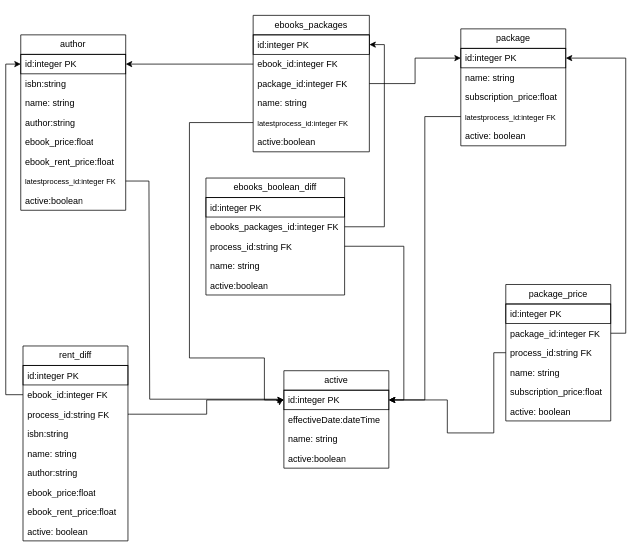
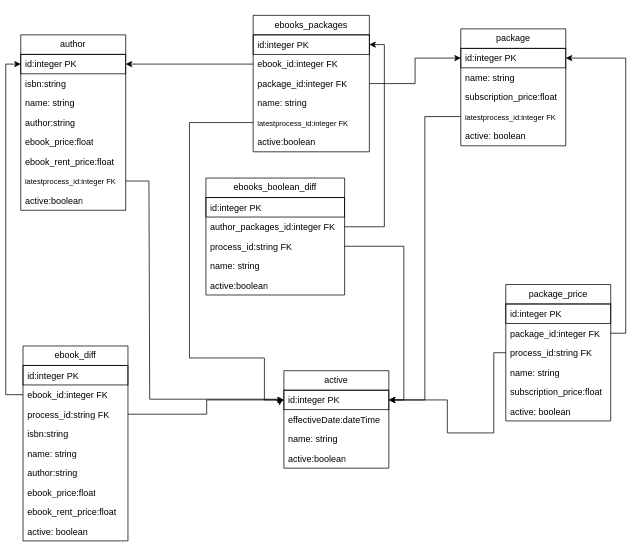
  <mxCell id="0" />
  <mxCell id="1" parent="0" />
  <mxCell id="2" value="author" style="swimlane;fontStyle=0;childLayout=stackLayout;horizontal=1;startSize=26;fillColor=none;horizontalStack=0;resizeParent=1;resizeParentMax=0;resizeLast=0;collapsible=1;marginBottom=0;whiteSpace=wrap;html=1;" parent="1" vertex="1"><mxGeometry x="20" y="46" width="140" height="234" as="geometry" /></mxCell>
  <mxCell id="3" value="id:integer PK" style="text;strokeColor=default;fillColor=none;align=left;verticalAlign=top;spacingLeft=4;spacingRight=4;overflow=hidden;rotatable=0;points=[[0,0.5],[1,0.5]];portConstraint=eastwest;whiteSpace=wrap;html=1;" parent="2" vertex="1"><mxGeometry y="26" width="140" height="26" as="geometry" /></mxCell>
  <mxCell id="4" value="isbn:string" style="text;strokeColor=none;fillColor=none;align=left;verticalAlign=top;spacingLeft=4;spacingRight=4;overflow=hidden;rotatable=0;points=[[0,0.5],[1,0.5]];portConstraint=eastwest;whiteSpace=wrap;html=1;" vertex="1" parent="2"><mxGeometry y="52" width="140" height="26" as="geometry" /></mxCell>
  <mxCell id="5" value="name: string" style="text;strokeColor=none;fillColor=none;align=left;verticalAlign=top;spacingLeft=4;spacingRight=4;overflow=hidden;rotatable=0;points=[[0,0.5],[1,0.5]];portConstraint=eastwest;whiteSpace=wrap;html=1;" parent="2" vertex="1"><mxGeometry y="78" width="140" height="26" as="geometry" /></mxCell>
  <mxCell id="6" value="" style="endArrow=none;html=1;rounded=0;" edge="1" parent="2"><mxGeometry width="50" height="50" relative="1" as="geometry"><mxPoint y="140" as="sourcePoint" /><mxPoint x="2.274e-13" y="140" as="targetPoint" /></mxGeometry></mxCell>
  <mxCell id="7" value="author:string" style="text;strokeColor=none;fillColor=none;align=left;verticalAlign=top;spacingLeft=4;spacingRight=4;overflow=hidden;rotatable=0;points=[[0,0.5],[1,0.5]];portConstraint=eastwest;whiteSpace=wrap;html=1;" vertex="1" parent="2"><mxGeometry y="104" width="140" height="26" as="geometry" /></mxCell>
  <mxCell id="8" value="ebook_price:float" style="text;strokeColor=none;fillColor=none;align=left;verticalAlign=top;spacingLeft=4;spacingRight=4;overflow=hidden;rotatable=0;points=[[0,0.5],[1,0.5]];portConstraint=eastwest;whiteSpace=wrap;html=1;" vertex="1" parent="2"><mxGeometry y="130" width="140" height="26" as="geometry" /></mxCell>
  <mxCell id="9" value="ebook_rent_price:float" style="text;strokeColor=none;fillColor=none;align=left;verticalAlign=top;spacingLeft=4;spacingRight=4;overflow=hidden;rotatable=0;points=[[0,0.5],[1,0.5]];portConstraint=eastwest;whiteSpace=wrap;html=1;" vertex="1" parent="2"><mxGeometry y="156" width="140" height="26" as="geometry" /></mxCell>
  <mxCell id="10" value="&lt;font style=&quot;font-size: 10px;&quot;&gt;latestprocess_id:integer FK&lt;/font&gt;" style="text;strokeColor=none;fillColor=none;align=left;verticalAlign=top;spacingLeft=4;spacingRight=4;overflow=hidden;rotatable=0;points=[[0,0.5],[1,0.5]];portConstraint=eastwest;whiteSpace=wrap;html=1;" parent="2" vertex="1"><mxGeometry y="182" width="140" height="26" as="geometry" /></mxCell>
  <mxCell id="11" value="active:boolean" style="text;strokeColor=none;fillColor=none;align=left;verticalAlign=top;spacingLeft=4;spacingRight=4;overflow=hidden;rotatable=0;points=[[0,0.5],[1,0.5]];portConstraint=eastwest;whiteSpace=wrap;html=1;" vertex="1" parent="2"><mxGeometry y="208" width="140" height="26" as="geometry" /></mxCell>
  <mxCell id="12" value="package" style="swimlane;fontStyle=0;childLayout=stackLayout;horizontal=1;startSize=26;fillColor=none;horizontalStack=0;resizeParent=1;resizeParentMax=0;resizeLast=0;collapsible=1;marginBottom=0;whiteSpace=wrap;html=1;" parent="1" vertex="1"><mxGeometry x="607" y="38" width="140" height="156" as="geometry" /></mxCell>
  <mxCell id="13" value="id:integer PK" style="text;strokeColor=default;fillColor=none;align=left;verticalAlign=top;spacingLeft=4;spacingRight=4;overflow=hidden;rotatable=0;points=[[0,0.5],[1,0.5]];portConstraint=eastwest;whiteSpace=wrap;html=1;" parent="12" vertex="1"><mxGeometry y="26" width="140" height="26" as="geometry" /></mxCell>
  <mxCell id="14" value="name: string" style="text;strokeColor=none;fillColor=none;align=left;verticalAlign=top;spacingLeft=4;spacingRight=4;overflow=hidden;rotatable=0;points=[[0,0.5],[1,0.5]];portConstraint=eastwest;whiteSpace=wrap;html=1;" parent="12" vertex="1"><mxGeometry y="52" width="140" height="26" as="geometry" /></mxCell>
  <mxCell id="15" value="subscription_price:float" style="text;strokeColor=none;fillColor=none;align=left;verticalAlign=top;spacingLeft=4;spacingRight=4;overflow=hidden;rotatable=0;points=[[0,0.5],[1,0.5]];portConstraint=eastwest;whiteSpace=wrap;html=1;" vertex="1" parent="12"><mxGeometry y="78" width="140" height="26" as="geometry" /></mxCell>
  <mxCell id="16" value="&lt;span style=&quot;font-size: 10px;&quot;&gt;latestprocess_id:integer FK&lt;/span&gt;" style="text;strokeColor=none;fillColor=none;align=left;verticalAlign=top;spacingLeft=4;spacingRight=4;overflow=hidden;rotatable=0;points=[[0,0.5],[1,0.5]];portConstraint=eastwest;whiteSpace=wrap;html=1;" parent="12" vertex="1"><mxGeometry y="104" width="140" height="26" as="geometry" /></mxCell>
  <mxCell id="17" value="active: boolean" style="text;strokeColor=none;fillColor=none;align=left;verticalAlign=top;spacingLeft=4;spacingRight=4;overflow=hidden;rotatable=0;points=[[0,0.5],[1,0.5]];portConstraint=eastwest;whiteSpace=wrap;html=1;" parent="12" vertex="1"><mxGeometry y="130" width="140" height="26" as="geometry" /></mxCell>
  <mxCell id="18" value="package_price" style="swimlane;fontStyle=0;childLayout=stackLayout;horizontal=1;startSize=26;fillColor=none;horizontalStack=0;resizeParent=1;resizeParentMax=0;resizeLast=0;collapsible=1;marginBottom=0;whiteSpace=wrap;html=1;" parent="1" vertex="1"><mxGeometry x="667" y="379" width="140" height="182" as="geometry" /></mxCell>
  <mxCell id="19" value="id:integer PK" style="text;strokeColor=default;fillColor=none;align=left;verticalAlign=top;spacingLeft=4;spacingRight=4;overflow=hidden;rotatable=0;points=[[0,0.5],[1,0.5]];portConstraint=eastwest;whiteSpace=wrap;html=1;" parent="18" vertex="1"><mxGeometry y="26" width="140" height="26" as="geometry" /></mxCell>
  <mxCell id="20" value="package_id:integer FK" style="text;strokeColor=none;fillColor=none;align=left;verticalAlign=top;spacingLeft=4;spacingRight=4;overflow=hidden;rotatable=0;points=[[0,0.5],[1,0.5]];portConstraint=eastwest;whiteSpace=wrap;html=1;" parent="18" vertex="1"><mxGeometry y="52" width="140" height="26" as="geometry" /></mxCell>
  <mxCell id="21" value="process_id:string FK" style="text;strokeColor=none;fillColor=none;align=left;verticalAlign=top;spacingLeft=4;spacingRight=4;overflow=hidden;rotatable=0;points=[[0,0.5],[1,0.5]];portConstraint=eastwest;whiteSpace=wrap;html=1;" parent="18" vertex="1"><mxGeometry y="78" width="140" height="26" as="geometry" /></mxCell>
  <mxCell id="22" value="name: string" style="text;strokeColor=none;fillColor=none;align=left;verticalAlign=top;spacingLeft=4;spacingRight=4;overflow=hidden;rotatable=0;points=[[0,0.5],[1,0.5]];portConstraint=eastwest;whiteSpace=wrap;html=1;" vertex="1" parent="18"><mxGeometry y="104" width="140" height="26" as="geometry" /></mxCell>
  <mxCell id="23" value="subscription_price:float" style="text;strokeColor=none;fillColor=none;align=left;verticalAlign=top;spacingLeft=4;spacingRight=4;overflow=hidden;rotatable=0;points=[[0,0.5],[1,0.5]];portConstraint=eastwest;whiteSpace=wrap;html=1;" vertex="1" parent="18"><mxGeometry y="130" width="140" height="26" as="geometry" /></mxCell>
  <mxCell id="24" value="active: boolean" style="text;strokeColor=none;fillColor=none;align=left;verticalAlign=top;spacingLeft=4;spacingRight=4;overflow=hidden;rotatable=0;points=[[0,0.5],[1,0.5]];portConstraint=eastwest;whiteSpace=wrap;html=1;" parent="18" vertex="1"><mxGeometry y="156" width="140" height="26" as="geometry" /></mxCell>
- <mxCell id="25" value="rent_diff" style="swimlane;fontStyle=0;childLayout=stackLayout;horizontal=1;startSize=26;fillColor=none;horizontalStack=0;resizeParent=1;resizeParentMax=0;resizeLast=0;collapsible=1;marginBottom=0;whiteSpace=wrap;html=1;" parent="1" vertex="1"><mxGeometry x="23" y="461" width="140" height="260" as="geometry" /></mxCell>
+ <mxCell id="25" value="ebook_diff" style="swimlane;fontStyle=0;childLayout=stackLayout;horizontal=1;startSize=26;fillColor=none;horizontalStack=0;resizeParent=1;resizeParentMax=0;resizeLast=0;collapsible=1;marginBottom=0;whiteSpace=wrap;html=1;" parent="1" vertex="1"><mxGeometry x="23" y="461" width="140" height="260" as="geometry" /></mxCell>
  <mxCell id="26" value="id:integer PK" style="text;strokeColor=default;fillColor=none;align=left;verticalAlign=top;spacingLeft=4;spacingRight=4;overflow=hidden;rotatable=0;points=[[0,0.5],[1,0.5]];portConstraint=eastwest;whiteSpace=wrap;html=1;" parent="25" vertex="1"><mxGeometry y="26" width="140" height="26" as="geometry" /></mxCell>
  <mxCell id="27" value="ebook_id:integer FK" style="text;strokeColor=none;fillColor=none;align=left;verticalAlign=top;spacingLeft=4;spacingRight=4;overflow=hidden;rotatable=0;points=[[0,0.5],[1,0.5]];portConstraint=eastwest;whiteSpace=wrap;html=1;" parent="25" vertex="1"><mxGeometry y="52" width="140" height="26" as="geometry" /></mxCell>
  <mxCell id="28" value="process_id:string FK" style="text;strokeColor=none;fillColor=none;align=left;verticalAlign=top;spacingLeft=4;spacingRight=4;overflow=hidden;rotatable=0;points=[[0,0.5],[1,0.5]];portConstraint=eastwest;whiteSpace=wrap;html=1;" parent="25" vertex="1"><mxGeometry y="78" width="140" height="26" as="geometry" /></mxCell>
  <mxCell id="29" value="isbn:string" style="text;strokeColor=none;fillColor=none;align=left;verticalAlign=top;spacingLeft=4;spacingRight=4;overflow=hidden;rotatable=0;points=[[0,0.5],[1,0.5]];portConstraint=eastwest;whiteSpace=wrap;html=1;" vertex="1" parent="25"><mxGeometry y="104" width="140" height="26" as="geometry" /></mxCell>
  <mxCell id="30" value="name: string" style="text;strokeColor=none;fillColor=none;align=left;verticalAlign=top;spacingLeft=4;spacingRight=4;overflow=hidden;rotatable=0;points=[[0,0.5],[1,0.5]];portConstraint=eastwest;whiteSpace=wrap;html=1;" parent="25" vertex="1"><mxGeometry y="130" width="140" height="26" as="geometry" /></mxCell>
  <mxCell id="31" value="author:string" style="text;strokeColor=none;fillColor=none;align=left;verticalAlign=top;spacingLeft=4;spacingRight=4;overflow=hidden;rotatable=0;points=[[0,0.5],[1,0.5]];portConstraint=eastwest;whiteSpace=wrap;html=1;" vertex="1" parent="25"><mxGeometry y="156" width="140" height="26" as="geometry" /></mxCell>
  <mxCell id="32" value="ebook_price:float" style="text;strokeColor=none;fillColor=none;align=left;verticalAlign=top;spacingLeft=4;spacingRight=4;overflow=hidden;rotatable=0;points=[[0,0.5],[1,0.5]];portConstraint=eastwest;whiteSpace=wrap;html=1;" vertex="1" parent="25"><mxGeometry y="182" width="140" height="26" as="geometry" /></mxCell>
  <mxCell id="33" value="ebook_rent_price:float" style="text;strokeColor=none;fillColor=none;align=left;verticalAlign=top;spacingLeft=4;spacingRight=4;overflow=hidden;rotatable=0;points=[[0,0.5],[1,0.5]];portConstraint=eastwest;whiteSpace=wrap;html=1;" parent="25" vertex="1"><mxGeometry y="208" width="140" height="26" as="geometry" /></mxCell>
  <mxCell id="34" value="active: boolean" style="text;strokeColor=none;fillColor=none;align=left;verticalAlign=top;spacingLeft=4;spacingRight=4;overflow=hidden;rotatable=0;points=[[0,0.5],[1,0.5]];portConstraint=eastwest;whiteSpace=wrap;html=1;" vertex="1" parent="25"><mxGeometry y="234" width="140" height="26" as="geometry" /></mxCell>
  <mxCell id="35" style="edgeStyle=orthogonalEdgeStyle;rounded=0;orthogonalLoop=1;jettySize=auto;html=1;exitX=0;exitY=0.5;exitDx=0;exitDy=0;entryX=0;entryY=0.5;entryDx=0;entryDy=0;" parent="1" source="27" target="3" edge="1"><mxGeometry relative="1" as="geometry" /></mxCell>
  <mxCell id="36" style="edgeStyle=orthogonalEdgeStyle;rounded=0;orthogonalLoop=1;jettySize=auto;html=1;exitX=1;exitY=0.5;exitDx=0;exitDy=0;entryX=1;entryY=0.5;entryDx=0;entryDy=0;" parent="1" source="20" target="13" edge="1"><mxGeometry relative="1" as="geometry" /></mxCell>
  <mxCell id="37" value="ebooks_packages" style="swimlane;fontStyle=0;childLayout=stackLayout;horizontal=1;startSize=26;fillColor=none;horizontalStack=0;resizeParent=1;resizeParentMax=0;resizeLast=0;collapsible=1;marginBottom=0;whiteSpace=wrap;html=1;" parent="1" vertex="1"><mxGeometry x="330" y="20" width="155" height="182" as="geometry" /></mxCell>
  <mxCell id="38" value="id:integer PK" style="text;strokeColor=default;fillColor=none;align=left;verticalAlign=top;spacingLeft=4;spacingRight=4;overflow=hidden;rotatable=0;points=[[0,0.5],[1,0.5]];portConstraint=eastwest;whiteSpace=wrap;html=1;" parent="37" vertex="1"><mxGeometry y="26" width="155" height="26" as="geometry" /></mxCell>
  <mxCell id="39" value="ebook_id:integer FK" style="text;strokeColor=none;fillColor=none;align=left;verticalAlign=top;spacingLeft=4;spacingRight=4;overflow=hidden;rotatable=0;points=[[0,0.5],[1,0.5]];portConstraint=eastwest;whiteSpace=wrap;html=1;" parent="37" vertex="1"><mxGeometry y="52" width="155" height="26" as="geometry" /></mxCell>
  <mxCell id="40" value="package_id:integer FK" style="text;strokeColor=none;fillColor=none;align=left;verticalAlign=top;spacingLeft=4;spacingRight=4;overflow=hidden;rotatable=0;points=[[0,0.5],[1,0.5]];portConstraint=eastwest;whiteSpace=wrap;html=1;" parent="37" vertex="1"><mxGeometry y="78" width="155" height="26" as="geometry" /></mxCell>
  <mxCell id="41" value="name: string" style="text;strokeColor=none;fillColor=none;align=left;verticalAlign=top;spacingLeft=4;spacingRight=4;overflow=hidden;rotatable=0;points=[[0,0.5],[1,0.5]];portConstraint=eastwest;whiteSpace=wrap;html=1;" parent="37" vertex="1"><mxGeometry y="104" width="155" height="26" as="geometry" /></mxCell>
  <mxCell id="42" value="&lt;span style=&quot;font-size: 10px;&quot;&gt;latestprocess_id:integer FK&lt;/span&gt;" style="text;strokeColor=none;fillColor=none;align=left;verticalAlign=top;spacingLeft=4;spacingRight=4;overflow=hidden;rotatable=0;points=[[0,0.5],[1,0.5]];portConstraint=eastwest;whiteSpace=wrap;html=1;" parent="37" vertex="1"><mxGeometry y="130" width="155" height="26" as="geometry" /></mxCell>
  <mxCell id="43" value="active:boolean" style="text;strokeColor=none;fillColor=none;align=left;verticalAlign=top;spacingLeft=4;spacingRight=4;overflow=hidden;rotatable=0;points=[[0,0.5],[1,0.5]];portConstraint=eastwest;whiteSpace=wrap;html=1;" parent="37" vertex="1"><mxGeometry y="156" width="155" height="26" as="geometry" /></mxCell>
  <mxCell id="44" style="edgeStyle=orthogonalEdgeStyle;rounded=0;orthogonalLoop=1;jettySize=auto;html=1;exitX=1;exitY=0.5;exitDx=0;exitDy=0;entryX=0;entryY=0.5;entryDx=0;entryDy=0;" parent="1" source="40" target="13" edge="1"><mxGeometry relative="1" as="geometry" /></mxCell>
  <mxCell id="45" style="edgeStyle=orthogonalEdgeStyle;rounded=0;orthogonalLoop=1;jettySize=auto;html=1;exitX=0;exitY=0.5;exitDx=0;exitDy=0;entryX=1;entryY=0.5;entryDx=0;entryDy=0;" parent="1" source="39" target="3" edge="1"><mxGeometry relative="1" as="geometry" /></mxCell>
  <mxCell id="46" style="edgeStyle=orthogonalEdgeStyle;rounded=0;orthogonalLoop=1;jettySize=auto;html=1;entryX=1;entryY=0.5;entryDx=0;entryDy=0;" parent="1" source="50" target="54" edge="1"><mxGeometry relative="1" as="geometry" /></mxCell>
  <mxCell id="47" value="ebooks_boolean_diff" style="swimlane;fontStyle=0;childLayout=stackLayout;horizontal=1;startSize=26;fillColor=none;horizontalStack=0;resizeParent=1;resizeParentMax=0;resizeLast=0;collapsible=1;marginBottom=0;whiteSpace=wrap;html=1;" parent="1" vertex="1"><mxGeometry x="267" y="237" width="185" height="156" as="geometry" /></mxCell>
  <mxCell id="48" value="id:integer PK" style="text;strokeColor=default;fillColor=none;align=left;verticalAlign=top;spacingLeft=4;spacingRight=4;overflow=hidden;rotatable=0;points=[[0,0.5],[1,0.5]];portConstraint=eastwest;whiteSpace=wrap;html=1;" parent="47" vertex="1"><mxGeometry y="26" width="185" height="26" as="geometry" /></mxCell>
- <mxCell id="49" value="ebooks_packages_id:integer FK" style="text;strokeColor=none;fillColor=none;align=left;verticalAlign=top;spacingLeft=4;spacingRight=4;overflow=hidden;rotatable=0;points=[[0,0.5],[1,0.5]];portConstraint=eastwest;whiteSpace=wrap;html=1;" parent="47" vertex="1"><mxGeometry y="52" width="185" height="26" as="geometry" /></mxCell>
+ <mxCell id="49" value="author_packages_id:integer FK" style="text;strokeColor=none;fillColor=none;align=left;verticalAlign=top;spacingLeft=4;spacingRight=4;overflow=hidden;rotatable=0;points=[[0,0.5],[1,0.5]];portConstraint=eastwest;whiteSpace=wrap;html=1;" parent="47" vertex="1"><mxGeometry y="52" width="185" height="26" as="geometry" /></mxCell>
  <mxCell id="50" value="process_id:string FK" style="text;strokeColor=none;fillColor=none;align=left;verticalAlign=top;spacingLeft=4;spacingRight=4;overflow=hidden;rotatable=0;points=[[0,0.5],[1,0.5]];portConstraint=eastwest;whiteSpace=wrap;html=1;" parent="47" vertex="1"><mxGeometry y="78" width="185" height="26" as="geometry" /></mxCell>
  <mxCell id="51" value="name: string" style="text;strokeColor=none;fillColor=none;align=left;verticalAlign=top;spacingLeft=4;spacingRight=4;overflow=hidden;rotatable=0;points=[[0,0.5],[1,0.5]];portConstraint=eastwest;whiteSpace=wrap;html=1;" parent="47" vertex="1"><mxGeometry y="104" width="185" height="26" as="geometry" /></mxCell>
  <mxCell id="52" value="active:boolean" style="text;strokeColor=none;fillColor=none;align=left;verticalAlign=top;spacingLeft=4;spacingRight=4;overflow=hidden;rotatable=0;points=[[0,0.5],[1,0.5]];portConstraint=eastwest;whiteSpace=wrap;html=1;" parent="47" vertex="1"><mxGeometry y="130" width="185" height="26" as="geometry" /></mxCell>
  <mxCell id="53" value="active" style="swimlane;fontStyle=0;childLayout=stackLayout;horizontal=1;startSize=26;fillColor=none;horizontalStack=0;resizeParent=1;resizeParentMax=0;resizeLast=0;collapsible=1;marginBottom=0;whiteSpace=wrap;html=1;" parent="1" vertex="1"><mxGeometry x="371" y="494" width="140" height="130" as="geometry" /></mxCell>
  <mxCell id="54" value="id:integer PK" style="text;strokeColor=default;fillColor=none;align=left;verticalAlign=top;spacingLeft=4;spacingRight=4;overflow=hidden;rotatable=0;points=[[0,0.5],[1,0.5]];portConstraint=eastwest;whiteSpace=wrap;html=1;" parent="53" vertex="1"><mxGeometry y="26" width="140" height="26" as="geometry" /></mxCell>
  <mxCell id="55" value="effectiveDate:dateTime" style="text;strokeColor=none;fillColor=none;align=left;verticalAlign=top;spacingLeft=4;spacingRight=4;overflow=hidden;rotatable=0;points=[[0,0.5],[1,0.5]];portConstraint=eastwest;whiteSpace=wrap;html=1;" parent="53" vertex="1"><mxGeometry y="52" width="140" height="26" as="geometry" /></mxCell>
  <mxCell id="56" value="name: string" style="text;strokeColor=none;fillColor=none;align=left;verticalAlign=top;spacingLeft=4;spacingRight=4;overflow=hidden;rotatable=0;points=[[0,0.5],[1,0.5]];portConstraint=eastwest;whiteSpace=wrap;html=1;" parent="53" vertex="1"><mxGeometry y="78" width="140" height="26" as="geometry" /></mxCell>
  <mxCell id="57" value="active:boolean" style="text;strokeColor=none;fillColor=none;align=left;verticalAlign=top;spacingLeft=4;spacingRight=4;overflow=hidden;rotatable=0;points=[[0,0.5],[1,0.5]];portConstraint=eastwest;whiteSpace=wrap;html=1;" vertex="1" parent="53"><mxGeometry y="104" width="140" height="26" as="geometry" /></mxCell>
  <mxCell id="58" style="edgeStyle=orthogonalEdgeStyle;rounded=0;orthogonalLoop=1;jettySize=auto;html=1;exitX=1;exitY=0.5;exitDx=0;exitDy=0;entryX=0;entryY=0.5;entryDx=0;entryDy=0;" parent="1" source="28" target="54" edge="1"><mxGeometry relative="1" as="geometry"><Array as="points"><mxPoint x="165" y="552" /><mxPoint x="268" y="552" /><mxPoint x="268" y="533" /></Array></mxGeometry></mxCell>
  <mxCell id="59" style="edgeStyle=orthogonalEdgeStyle;rounded=0;orthogonalLoop=1;jettySize=auto;html=1;exitX=0;exitY=0.5;exitDx=0;exitDy=0;entryX=1;entryY=0.5;entryDx=0;entryDy=0;" parent="1" source="21" target="54" edge="1"><mxGeometry relative="1" as="geometry"><Array as="points"><mxPoint x="651" y="470" /><mxPoint x="651" y="577" /><mxPoint x="589" y="577" /><mxPoint x="589" y="533" /></Array></mxGeometry></mxCell>
  <mxCell id="60" style="edgeStyle=orthogonalEdgeStyle;rounded=0;orthogonalLoop=1;jettySize=auto;html=1;exitX=1;exitY=0.5;exitDx=0;exitDy=0;entryX=1;entryY=0.5;entryDx=0;entryDy=0;" parent="1" source="49" target="38" edge="1"><mxGeometry relative="1" as="geometry" /></mxCell>
  <mxCell id="61" style="edgeStyle=orthogonalEdgeStyle;rounded=0;orthogonalLoop=1;jettySize=auto;html=1;exitX=0;exitY=0.5;exitDx=0;exitDy=0;entryX=0;entryY=0.5;entryDx=0;entryDy=0;" parent="1" source="42" target="54" edge="1"><mxGeometry relative="1" as="geometry"><Array as="points"><mxPoint x="245" y="163" /><mxPoint x="245" y="477" /><mxPoint x="345" y="477" /><mxPoint x="345" y="533" /></Array></mxGeometry></mxCell>
  <mxCell id="62" style="edgeStyle=orthogonalEdgeStyle;rounded=0;orthogonalLoop=1;jettySize=auto;html=1;exitX=0;exitY=0.5;exitDx=0;exitDy=0;entryX=1;entryY=0.5;entryDx=0;entryDy=0;" parent="1" source="16" target="54" edge="1"><mxGeometry relative="1" as="geometry" /></mxCell>
  <mxCell id="63" style="edgeStyle=none;rounded=0;orthogonalLoop=1;jettySize=auto;html=1;exitX=1;exitY=0.5;exitDx=0;exitDy=0;entryX=-0.008;entryY=0.465;entryDx=0;entryDy=0;entryPerimeter=0;" edge="1" parent="1" source="10" target="54"><mxGeometry relative="1" as="geometry"><mxPoint x="369" y="535" as="targetPoint" /><Array as="points"><mxPoint x="191" y="241" /><mxPoint x="192" y="532" /><mxPoint x="364" y="532" /><mxPoint x="367" y="534" /></Array></mxGeometry></mxCell>
